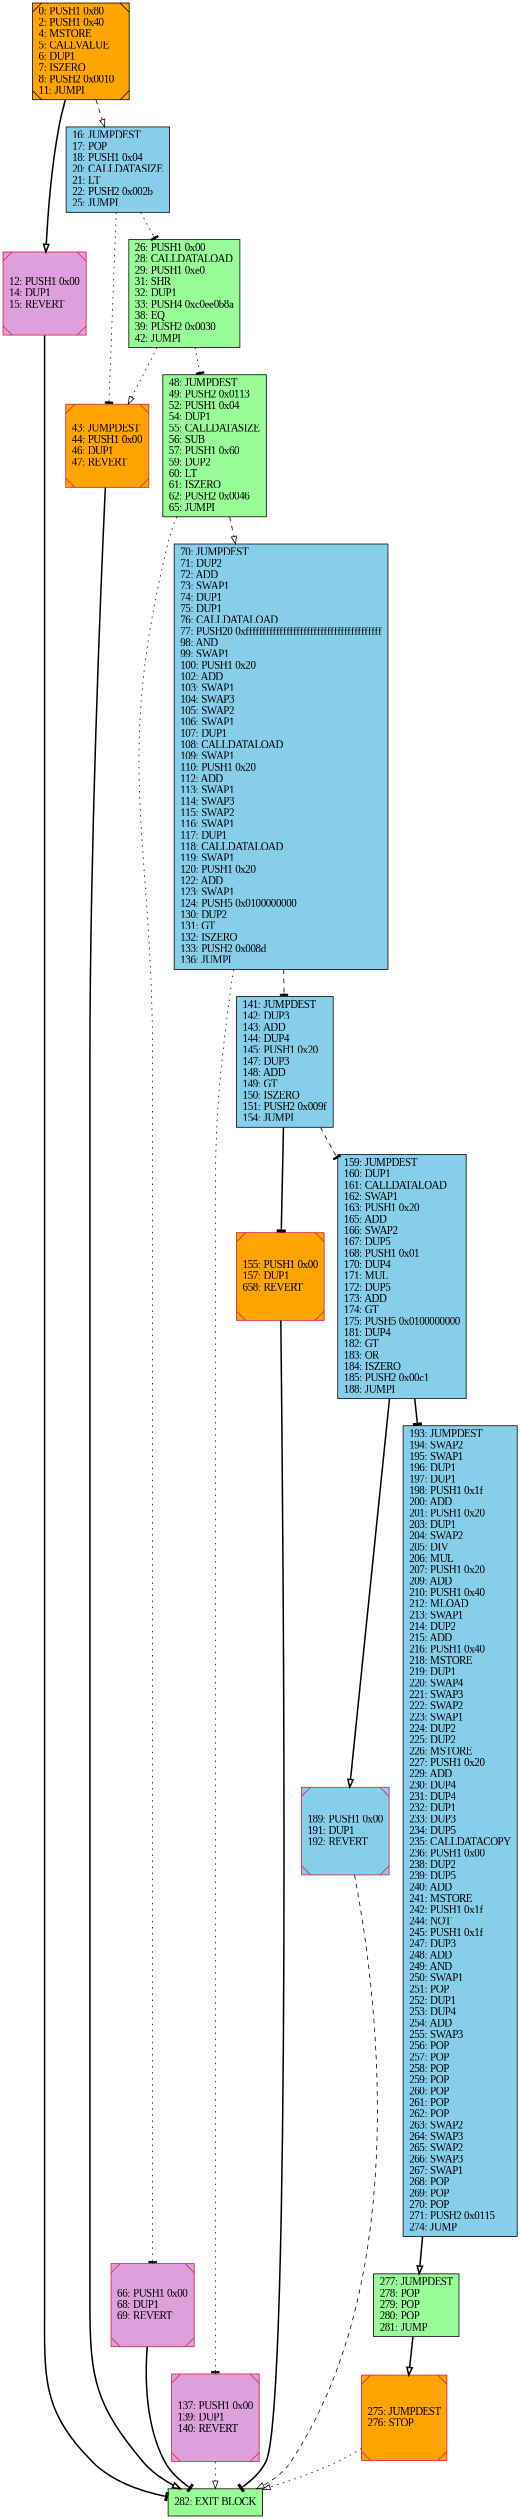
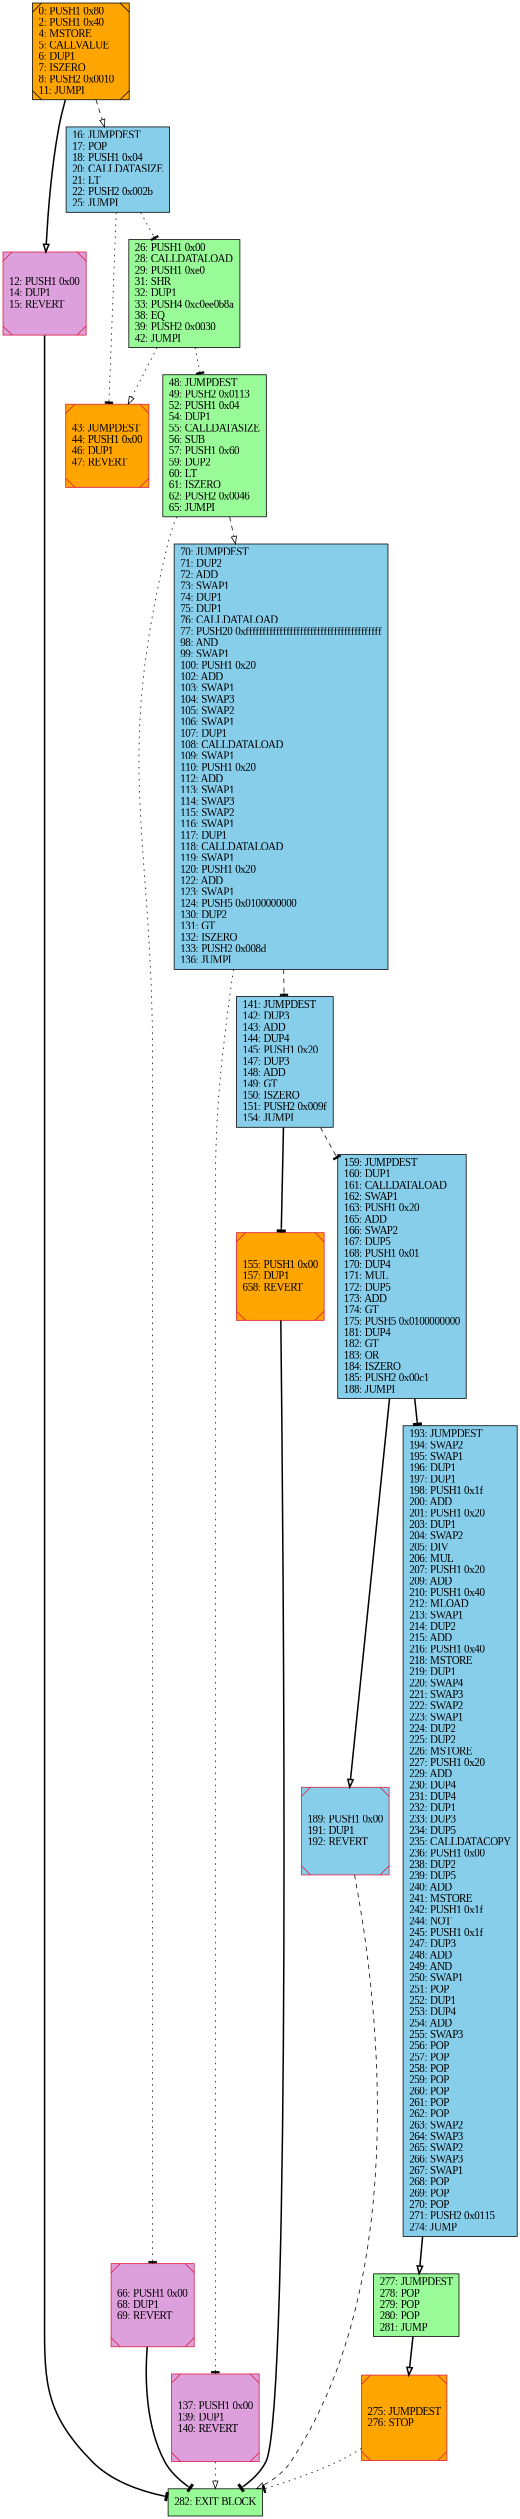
  digraph {
    fontname="Liberation Serif"
    rankdir=UD
    node [color=black fillcolor=skyblue fontcolor=black fontname="Liberation Serif" shape=box style=filled]
    edge [arrowhead=tee fontname="Liberation Serif" style=bold]
    n1 [color=crimson fillcolor=plum label="66: PUSH1 0x00\l68: DUP1\l69: REVERT\l" shape=Msquare]
    n2 [fillcolor=palegreen label="282: EXIT BLOCK\l"]
    n3 [fillcolor=palegreen label="48: JUMPDEST\l49: PUSH2 0x0113\l52: PUSH1 0x04\l54: DUP1\l55: CALLDATASIZE\l56: SUB\l57: PUSH1 0x60\l59: DUP2\l60: LT\l61: ISZERO\l62: PUSH2 0x0046\l65: JUMPI\l"]
    n4 [label="70: JUMPDEST\l71: DUP2\l72: ADD\l73: SWAP1\l74: DUP1\l75: DUP1\l76: CALLDATALOAD\l77: PUSH20 0xffffffffffffffffffffffffffffffffffffffff\l98: AND\l99: SWAP1\l100: PUSH1 0x20\l102: ADD\l103: SWAP1\l104: SWAP3\l105: SWAP2\l106: SWAP1\l107: DUP1\l108: CALLDATALOAD\l109: SWAP1\l110: PUSH1 0x20\l112: ADD\l113: SWAP1\l114: SWAP3\l115: SWAP2\l116: SWAP1\l117: DUP1\l118: CALLDATALOAD\l119: SWAP1\l120: PUSH1 0x20\l122: ADD\l123: SWAP1\l124: PUSH5 0x0100000000\l130: DUP2\l131: GT\l132: ISZERO\l133: PUSH2 0x008d\l136: JUMPI\l"]
    n5 [color=crimson fillcolor=plum label="137: PUSH1 0x00\l139: DUP1\l140: REVERT\l" shape=Msquare]
    n6 [label="141: JUMPDEST\l142: DUP3\l143: ADD\l144: DUP4\l145: PUSH1 0x20\l147: DUP3\l148: ADD\l149: GT\l150: ISZERO\l151: PUSH2 0x009f\l154: JUMPI\l"]
    n7 [color=crimson fillcolor=orange label="275: JUMPDEST\l276: STOP\l" shape=Msquare]
    n8 [color=crimson fillcolor=plum label="12: PUSH1 0x00\l14: DUP1\l15: REVERT\l" shape=Msquare]
    n9 [color=crimson fillcolor=orange label="155: PUSH1 0x00\l157: DUP1\l658: REVERT\l" shape=Msquare]
    n10 [label="159: JUMPDEST\l160: DUP1\l161: CALLDATALOAD\l162: SWAP1\l163: PUSH1 0x20\l165: ADD\l166: SWAP2\l167: DUP5\l168: PUSH1 0x01\l170: DUP4\l171: MUL\l172: DUP5\l173: ADD\l174: GT\l175: PUSH5 0x0100000000\l181: DUP4\l182: GT\l183: OR\l184: ISZERO\l185: PUSH2 0x00c1\l188: JUMPI\l"]
    n11 [color=crimson fillcolor=orange label="43: JUMPDEST\l44: PUSH1 0x00\l46: DUP1\l47: REVERT\l" shape=Msquare]
    n12 [fillcolor=palegreen label="277: JUMPDEST\l278: POP\l279: POP\l280: POP\l281: JUMP\l"]
    n13 [color=crimson label="189: PUSH1 0x00\l191: DUP1\l192: REVERT\l" shape=Msquare]
    n14 [label="193: JUMPDEST\l194: SWAP2\l195: SWAP1\l196: DUP1\l197: DUP1\l198: PUSH1 0x1f\l200: ADD\l201: PUSH1 0x20\l203: DUP1\l204: SWAP2\l205: DIV\l206: MUL\l207: PUSH1 0x20\l209: ADD\l210: PUSH1 0x40\l212: MLOAD\l213: SWAP1\l214: DUP2\l215: ADD\l216: PUSH1 0x40\l218: MSTORE\l219: DUP1\l220: SWAP4\l221: SWAP3\l222: SWAP2\l223: SWAP1\l224: DUP2\l225: DUP2\l226: MSTORE\l227: PUSH1 0x20\l229: ADD\l230: DUP4\l231: DUP4\l232: DUP1\l233: DUP3\l234: DUP5\l235: CALLDATACOPY\l236: PUSH1 0x00\l238: DUP2\l239: DUP5\l240: ADD\l241: MSTORE\l242: PUSH1 0x1f\l244: NOT\l245: PUSH1 0x1f\l247: DUP3\l248: ADD\l249: AND\l250: SWAP1\l251: POP\l252: DUP1\l253: DUP4\l254: ADD\l255: SWAP3\l256: POP\l257: POP\l258: POP\l259: POP\l260: POP\l261: POP\l262: POP\l263: SWAP2\l264: SWAP3\l265: SWAP2\l266: SWAP3\l267: SWAP1\l268: POP\l269: POP\l270: POP\l271: PUSH2 0x0115\l274: JUMP\l"]
    n15 [fillcolor=orange label="0: PUSH1 0x80\l2: PUSH1 0x40\l4: MSTORE\l5: CALLVALUE\l6: DUP1\l7: ISZERO\l8: PUSH2 0x0010\l11: JUMPI\l" shape=Msquare]
    n16 [label="16: JUMPDEST\l17: POP\l18: PUSH1 0x04\l20: CALLDATASIZE\l21: LT\l22: PUSH2 0x002b\l25: JUMPI\l"]
    n17 [fillcolor=palegreen label="26: PUSH1 0x00\l28: CALLDATALOAD\l29: PUSH1 0xe0\l31: SHR\l32: DUP1\l33: PUSH4 0xc0ee0b8a\l38: EQ\l39: PUSH2 0x0030\l42: JUMPI\l"]
    n1 -> n2
    n3 -> n1 [style=dotted]
    n3 -> n4 [arrowhead=onormal style=dashed]
    n4 -> n5 [style=dotted]
    n4 -> n6 [style=dashed]
    n5 -> n2 [arrowhead=onormal style=dotted]
    n6 -> n9
    n6 -> n10 [style=dashed]
-   n7 -> n2 [arrowhead=onormal style=dotted]
+   n7 -> n2 [style=dotted]
    n8 -> n2
    n9 -> n2
    n10 -> n13 [arrowhead=onormal]
    n10 -> n14
-   n11 -> n2 [arrowhead=onormal]
    n12 -> n7 [arrowhead=onormal]
    n13 -> n2 [arrowhead=onormal style=dashed]
    n14 -> n12 [arrowhead=onormal]
    n15 -> n8 [arrowhead=onormal]
    n15 -> n16 [arrowhead=onormal style=dashed]
    n16 -> n11 [style=dotted]
    n16 -> n17 [style=dotted]
    n17 -> n3 [style=dotted]
    n17 -> n11 [arrowhead=onormal style=dotted]
  }
